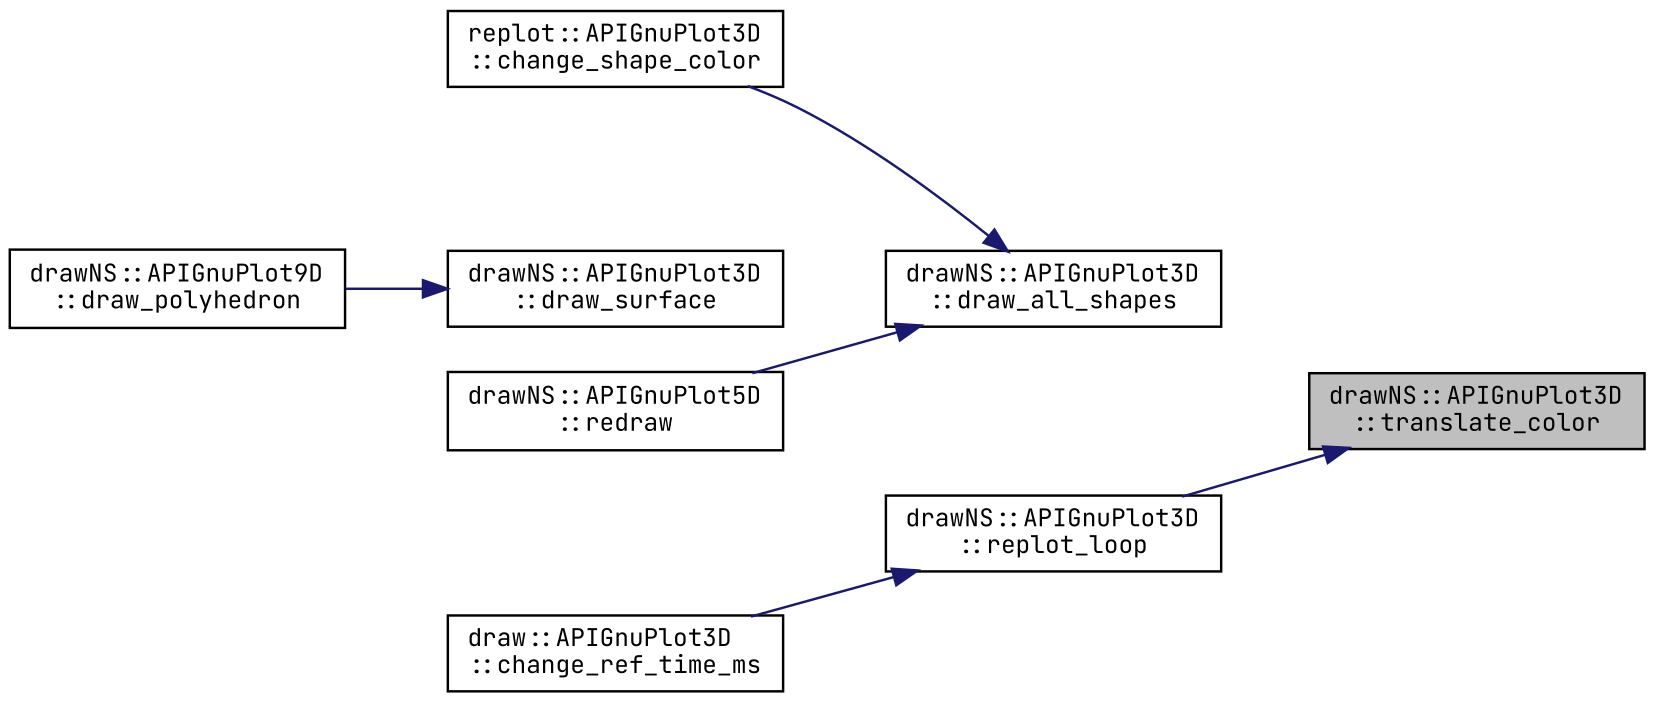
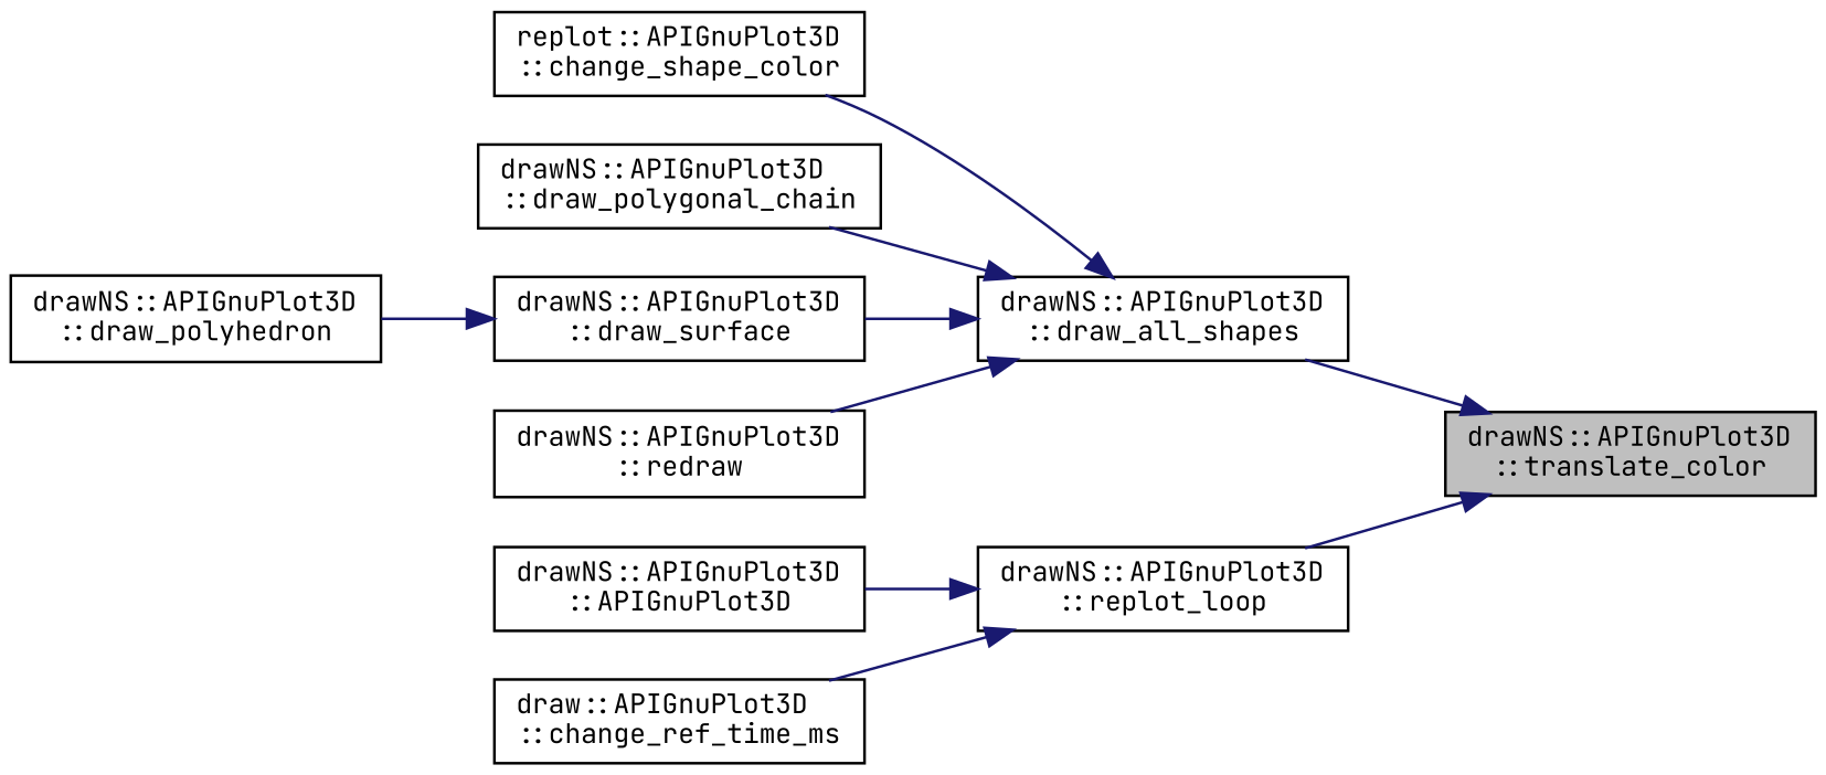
  digraph {
    fontname="JetBrains Mono"
    rankdir=RL
    node [color=black fillcolor=white fontname="JetBrains Mono" fontsize=10 shape=record style=filled]
    edge [color=midnightblue dir=back fontname="JetBrains Mono" fontsize=10 labelfontname=Helvetica labelfontsize=10 style=solid]
    n1 [fillcolor=grey75 fontcolor=black height=0.2 label="drawNS::APIGnuPlot3D\l::translate_color" width=0.4]
    n2 [height=0.2 label="drawNS::APIGnuPlot3D\l::draw_all_shapes" width=0.4]
    n3 [height=0.2 label="drawNS::APIGnuPlot3D\l::replot_loop" width=0.4]
    n4 [height=0.2 label="replot::APIGnuPlot3D\l::change_shape_color" width=0.4]
+   n5 [height=0.2 label="drawNS::APIGnuPlot3D\l::draw_polygonal_chain" width=0.4]
    n6 [height=0.2 label="drawNS::APIGnuPlot3D\l::draw_surface" width=0.4]
-   n7 [height=0.2 label="drawNS::APIGnuPlot5D\l::redraw" width=0.4]
-   n8 [height=0.2 label="drawNS::APIGnuPlot9D\l::draw_polyhedron" width=0.4]
+   n7 [height=0.2 label="drawNS::APIGnuPlot3D\l::redraw" width=0.4]
+   n8 [height=0.2 label="drawNS::APIGnuPlot3D\l::draw_polyhedron" width=0.4]
+   n9 [height=0.2 label="drawNS::APIGnuPlot3D\l::APIGnuPlot3D" width=0.4]
    n10 [height=0.2 label="draw::APIGnuPlot3D\l::change_ref_time_ms" width=0.4]
+   n1 -> n2
    n1 -> n3
    n2 -> n4
+   n2 -> n5
+   n2 -> n6
    n2 -> n7
+   n3 -> n9
    n3 -> n10
    n6 -> n8
  }
